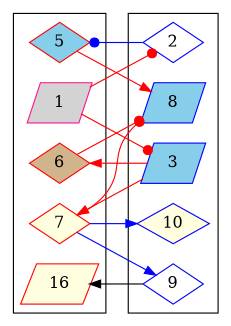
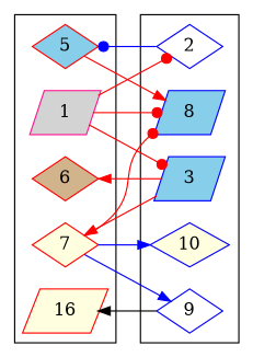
  digraph {
    rankdir=LR
    node [color=blue fillcolor=skyblue shape=diamond style=filled]
    edge [arrowhead=normal color=red]
    1 [color=deeppink fillcolor=lightgrey shape=parallelogram]
    5 [color=red]
    6 [color=red fillcolor=tan]
    7 [color=red fillcolor=lightyellow]
    n5 [color=red fillcolor=lightyellow label=16 shape=parallelogram]
    2 [fillcolor=white]
    3 [shape=parallelogram]
    8 [shape=parallelogram]
    9 [fillcolor=white]
    10 [fillcolor=lightyellow]
    subgraph cluster_1 {
      1
      5
      6
      7
      n5
    }
    subgraph cluster_2 {
      2
      3
      8
      9
      10
    }
    1 -> 2 [arrowhead=dot]
    1 -> 3 [arrowhead=dot]
    5 -> 8
-   6 -> 8 [arrowhead=dot]
+   1 -> 8 [arrowhead=dot]
    7 -> 8 [arrowhead=dot]
    7 -> 9 [color=blue]
    7 -> 10 [color=blue]
    2 -> 5 [arrowhead=dot color=blue]
    3 -> 6
    3 -> 7
    9 -> n5 [color=black]
  }
